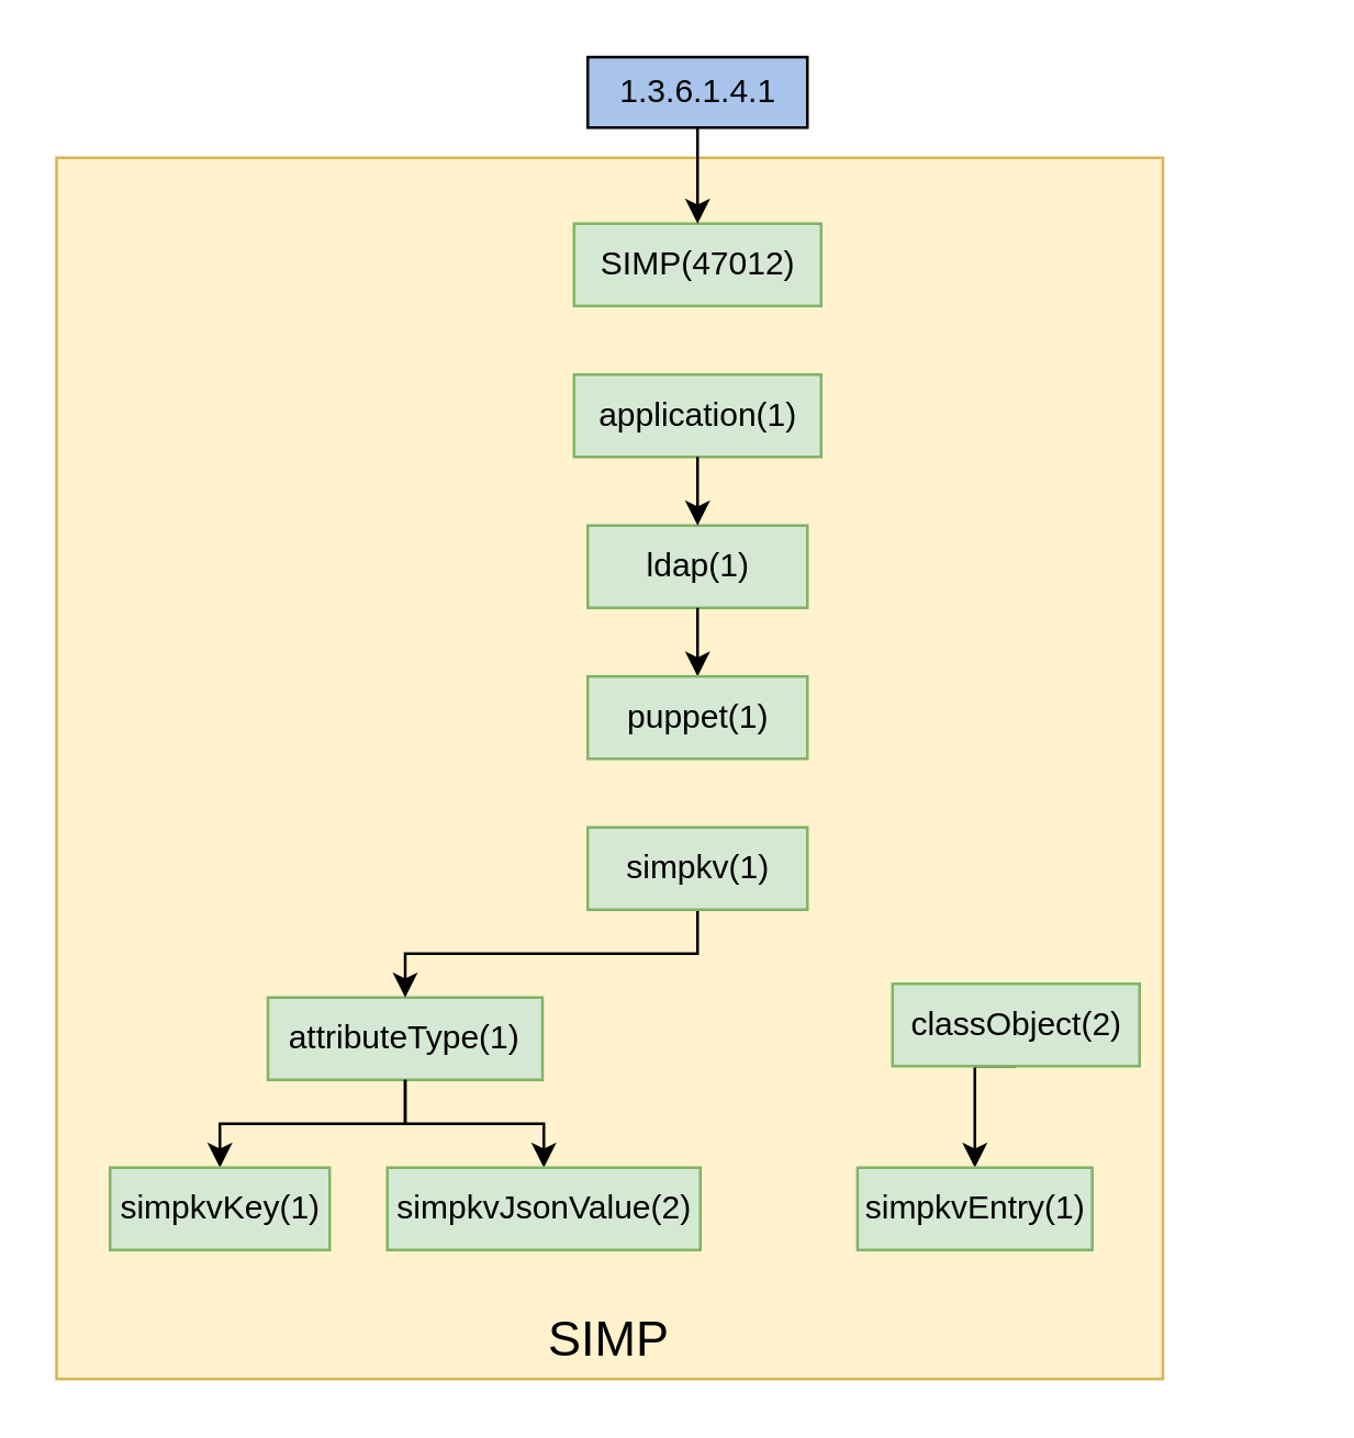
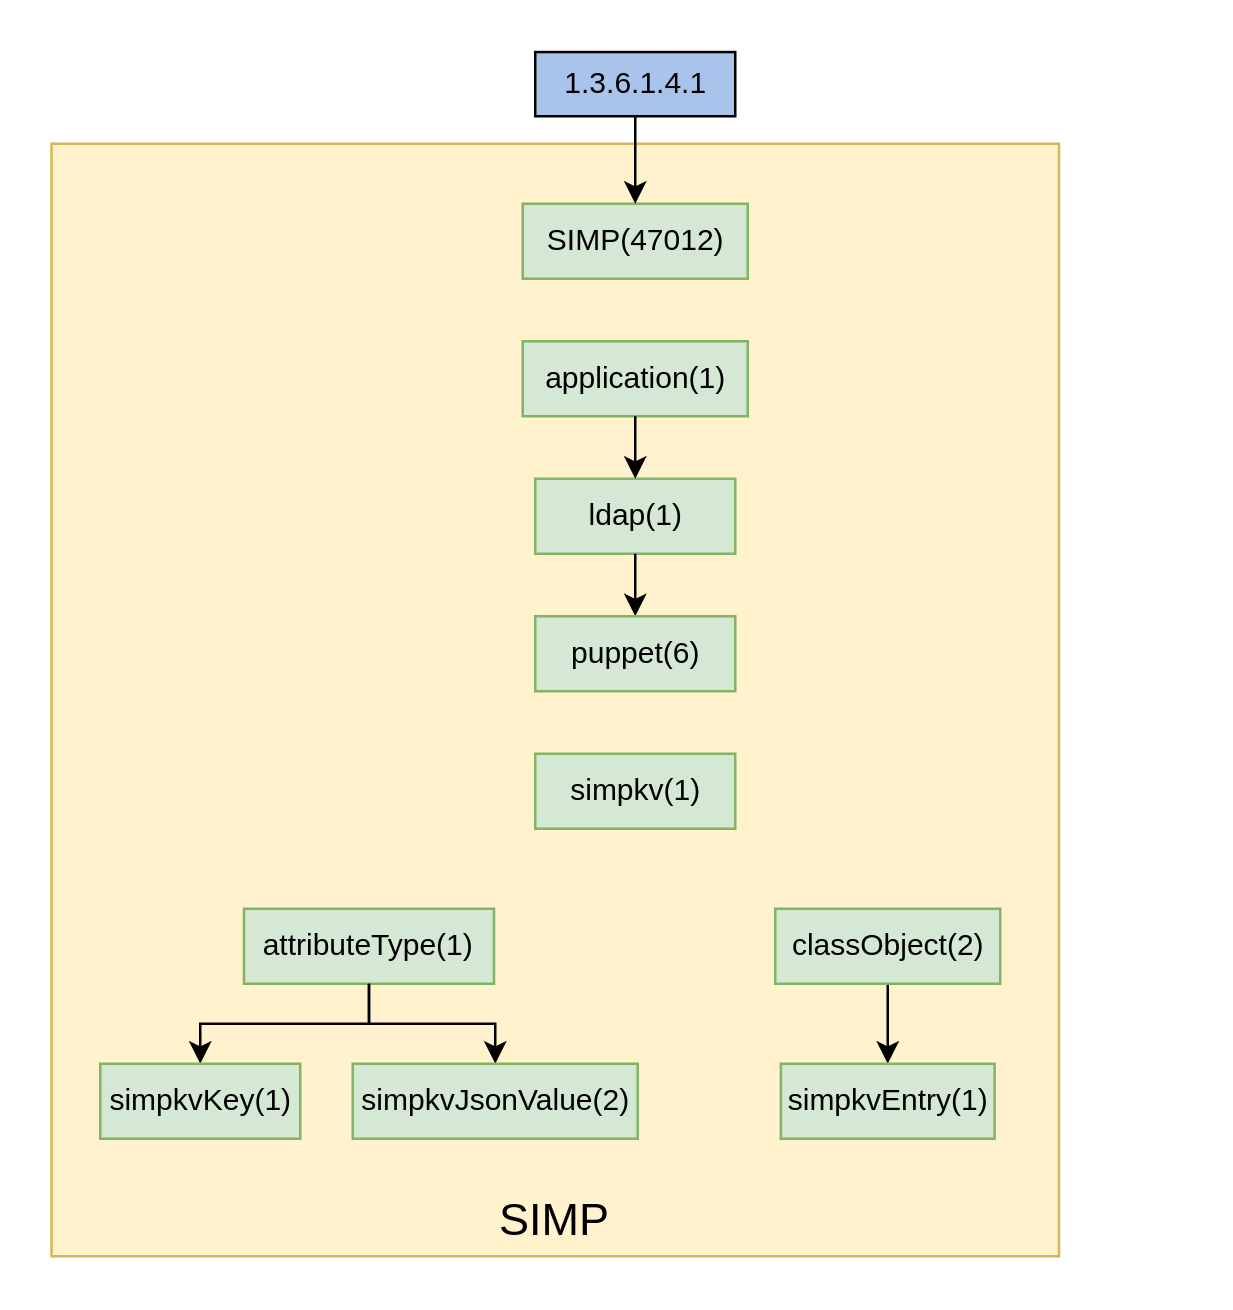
  <mxCell id="0" />
  <mxCell id="1" parent="0" />
  <mxCell id="2" value="SIMP" style="whiteSpace=wrap;html=1;fillColor=#fff2cc;strokeWidth=1;verticalAlign=bottom;fontSize=18;strokeColor=#d6b656;" parent="1" vertex="1"><mxGeometry x="20" y="57" width="403" height="445" as="geometry" /></mxCell>
  <mxCell id="3" value="attributeType(1)" style="whiteSpace=wrap;html=1;fillColor=#d5e8d4;strokeColor=#82b366;" parent="1" vertex="1"><mxGeometry x="97" y="363" width="100" height="30" as="geometry" /></mxCell>
- <mxCell id="4" value="" style="edgeStyle=orthogonalEdgeStyle;orthogonal=1;exitX=0.5;exitY=1;exitDx=0;exitDy=0;entryX=0.5;entryY=0;entryDx=0;entryDy=0;rounded=0;" parent="1" source="16" target="3" edge="1"><mxGeometry x="37" y="-179" as="geometry" /></mxCell>
  <mxCell id="5" style="rounded=0;orthogonalLoop=1;jettySize=auto;html=1;entryX=0.5;entryY=0;entryDx=0;entryDy=0;exitX=0.5;exitY=1;exitDx=0;exitDy=0;edgeStyle=elbowEdgeStyle;elbow=vertical;" edge="1" parent="1" source="3" target="23"><mxGeometry relative="1" as="geometry"><mxPoint x="156" y="401" as="sourcePoint" /></mxGeometry></mxCell>
  <mxCell id="6" style="edgeStyle=orthogonalEdgeStyle;rounded=0;orthogonalLoop=1;jettySize=auto;html=1;exitX=0.5;exitY=1;exitDx=0;exitDy=0;entryX=0.5;entryY=0;entryDx=0;entryDy=0;" edge="1" parent="1" source="7" target="10"><mxGeometry relative="1" as="geometry" /></mxCell>
- <mxCell id="7" value="classObject(2)" style="whiteSpace=wrap;html=1;fillColor=#d5e8d4;strokeColor=#82b366;" parent="1" vertex="1"><mxGeometry x="324.5" y="358" width="90" height="30" as="geometry" /></mxCell>
+ <mxCell id="7" value="classObject(2)" style="whiteSpace=wrap;html=1;fillColor=#d5e8d4;strokeColor=#82b366;" parent="1" vertex="1"><mxGeometry x="309.5" y="363" width="90" height="30" as="geometry" /></mxCell>
  <mxCell id="8" style="edgeStyle=none;rounded=0;orthogonalLoop=1;jettySize=auto;html=1;exitX=0.5;exitY=0;exitDx=0;exitDy=0;fontSize=14;strokeColor=#666666;" parent="1" edge="1"><mxGeometry relative="1" as="geometry"><mxPoint x="470.946" y="201.384" as="sourcePoint" /><mxPoint x="470.946" y="201.384" as="targetPoint" /></mxGeometry></mxCell>
  <mxCell id="9" style="edgeStyle=elbowEdgeStyle;rounded=0;orthogonalLoop=1;jettySize=auto;html=1;exitX=0.5;exitY=0;exitDx=0;exitDy=0;entryX=0.5;entryY=1;entryDx=0;entryDy=0;startArrow=classic;startFill=1;endArrow=none;endFill=0;elbow=vertical;" edge="1" parent="1" source="22" target="3"><mxGeometry relative="1" as="geometry" /></mxCell>
  <mxCell id="10" value="simpkvEntry(1)" style="whiteSpace=wrap;html=1;fillColor=#d5e8d4;strokeColor=#82b366;" vertex="1" parent="1"><mxGeometry x="311.75" y="425" width="85.5" height="30" as="geometry" /></mxCell>
  <mxCell id="11" value="" style="group" vertex="1" connectable="0" parent="1"><mxGeometry x="208.5" y="20.323" width="90" height="310.677" as="geometry" /></mxCell>
  <mxCell id="12" value="SIMP(47012)" style="whiteSpace=wrap;html=1;fillColor=#d5e8d4;strokeColor=#82b366;" parent="11" vertex="1"><mxGeometry y="60.677" width="90" height="30" as="geometry" /></mxCell>
  <mxCell id="13" value="application(1)" style="whiteSpace=wrap;html=1;fillColor=#d5e8d4;strokeColor=#82b366;" parent="11" vertex="1"><mxGeometry y="115.677" width="90" height="30" as="geometry" /></mxCell>
  <mxCell id="14" value="ldap(1)" style="whiteSpace=wrap;html=1;fillColor=#d5e8d4;strokeColor=#82b366;" parent="11" vertex="1"><mxGeometry x="5" y="170.677" width="80" height="30" as="geometry" /></mxCell>
  <mxCell id="15" value="" style="edgeStyle=orthogonalEdgeStyle;noEdgeStyle=1;orthogonal=1;" parent="11" source="14" target="17" edge="1"><mxGeometry x="-358.5" y="-458.323" as="geometry" /></mxCell>
  <mxCell id="16" value="simpkv(1)" style="whiteSpace=wrap;html=1;fillColor=#d5e8d4;strokeColor=#82b366;" parent="11" vertex="1"><mxGeometry x="5" y="280.677" width="80" height="30" as="geometry" /></mxCell>
- <mxCell id="17" value="puppet(1)" style="whiteSpace=wrap;html=1;fillColor=#d5e8d4;strokeColor=#82b366;" parent="11" vertex="1"><mxGeometry x="5" y="225.677" width="80" height="30" as="geometry" /></mxCell>
+ <mxCell id="17" value="puppet(6)" style="whiteSpace=wrap;html=1;fillColor=#d5e8d4;strokeColor=#82b366;" parent="11" vertex="1"><mxGeometry x="5" y="225.677" width="80" height="30" as="geometry" /></mxCell>
  <mxCell id="18" value="" style="orthogonal=1;exitX=0.5;exitY=1;exitDx=0;exitDy=0;entryX=0.5;entryY=0;entryDx=0;entryDy=0;rounded=0;" parent="11" source="13" target="14" edge="1"><mxGeometry x="-337.5" y="-458.323" as="geometry"><mxPoint x="45" y="154.677" as="sourcePoint" /></mxGeometry></mxCell>
  <mxCell id="19" value="1.3.6.1.4.1" style="whiteSpace=wrap;html=1;fillColor=#A9C4EB;" parent="11" vertex="1"><mxGeometry x="5" width="80" height="25.677" as="geometry" /></mxCell>
  <mxCell id="20" value="" style="edgeStyle=orthogonalEdgeStyle;noEdgeStyle=1;orthogonal=1;" parent="11" source="19" target="12" edge="1"><mxGeometry x="-337.5" y="-408.268" as="geometry" /></mxCell>
  <mxCell id="21" value="" style="group" vertex="1" connectable="0" parent="1"><mxGeometry x="39.5" y="425" width="215" height="30" as="geometry" /></mxCell>
  <mxCell id="22" value="simpkvKey(1)" style="whiteSpace=wrap;html=1;fillColor=#d5e8d4;strokeColor=#82b366;" vertex="1" parent="21"><mxGeometry width="80" height="30" as="geometry" /></mxCell>
  <mxCell id="23" value="&lt;div&gt;simpkvJsonValue(2)&lt;/div&gt;" style="whiteSpace=wrap;html=1;fillColor=#d5e8d4;strokeColor=#82b366;" vertex="1" parent="21"><mxGeometry x="101" width="114" height="30" as="geometry" /></mxCell>
